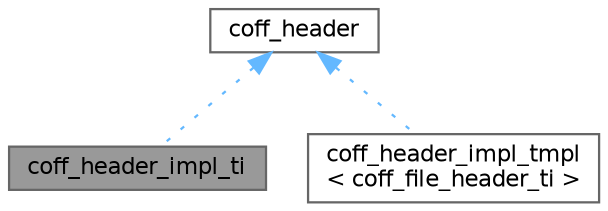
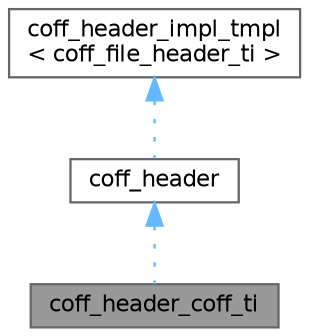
  digraph {
    node [color=gray40 fillcolor=white fontname=Helvetica fontsize=10 shape=box style=filled]
    edge [color=steelblue1 dir=back fontname=Helvetica fontsize=10 labelfontname=Helvetica labelfontsize=10 style=dotted]
-   n1 [fillcolor=grey60 fontcolor=black height=0.2 label=coff_header_impl_ti width=0.4]
+   n1 [fillcolor=grey60 fontcolor=black height=0.2 label=coff_header_coff_ti width=0.4]
    n2 [height=0.2 label="coff_header_impl_tmpl\l\< coff_file_header_ti \>" width=0.4]
    n3 [height=0.2 label=coff_header width=0.4]
    n3 -> n1
-   n3 -> n2
+   n2 -> n3
  }
